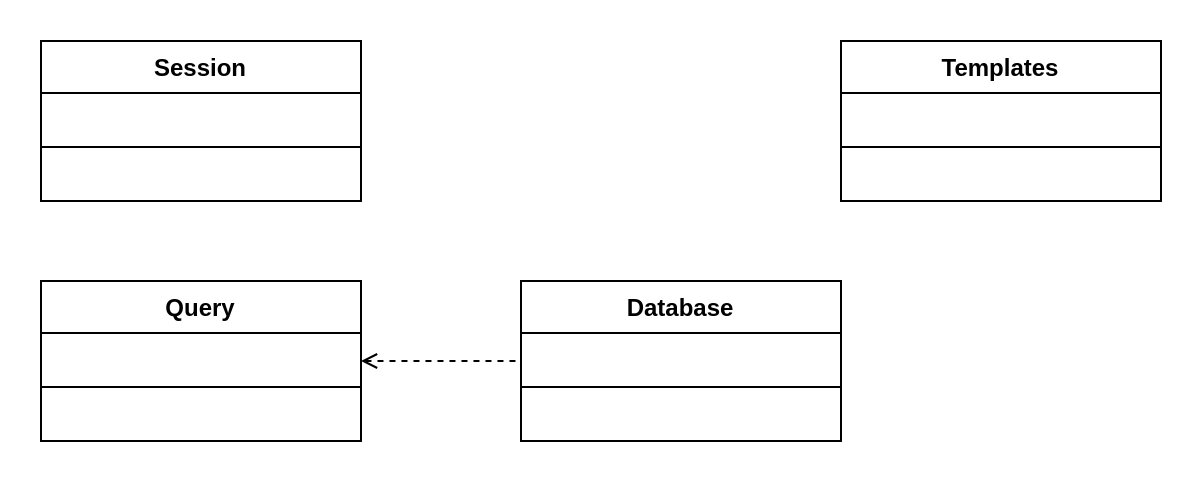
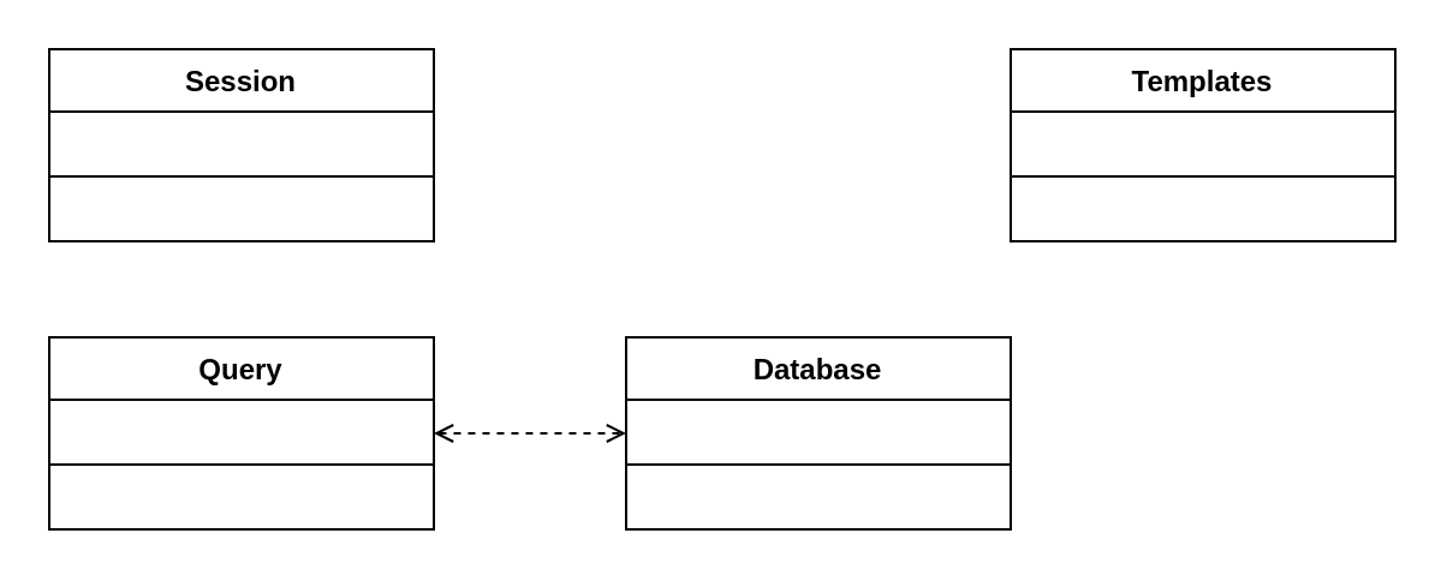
  <mxCell id="0" />
  <mxCell id="1" parent="0" />
  <mxCell id="2" value="Templates" style="swimlane;fontStyle=1;align=center;verticalAlign=top;childLayout=stackLayout;horizontal=1;startSize=26;horizontalStack=0;resizeParent=1;resizeParentMax=0;resizeLast=0;collapsible=1;marginBottom=0;" vertex="1" parent="1"><mxGeometry x="420" y="20" width="160" height="80" as="geometry" /></mxCell>
  <mxCell id="3" value="" style="line;strokeWidth=1;fillColor=none;align=left;verticalAlign=middle;spacingTop=-1;spacingLeft=3;spacingRight=3;rotatable=0;labelPosition=right;points=[];portConstraint=eastwest;" vertex="1" parent="2"><mxGeometry y="26" width="160" height="54" as="geometry" /></mxCell>
  <mxCell id="4" value="Query" style="swimlane;fontStyle=1;align=center;verticalAlign=top;childLayout=stackLayout;horizontal=1;startSize=26;horizontalStack=0;resizeParent=1;resizeParentMax=0;resizeLast=0;collapsible=1;marginBottom=0;" vertex="1" parent="1"><mxGeometry x="20" y="140" width="160" height="80" as="geometry" /></mxCell>
  <mxCell id="5" value="" style="line;strokeWidth=1;fillColor=none;align=left;verticalAlign=middle;spacingTop=-1;spacingLeft=3;spacingRight=3;rotatable=0;labelPosition=right;points=[];portConstraint=eastwest;" vertex="1" parent="4"><mxGeometry y="26" width="160" height="54" as="geometry" /></mxCell>
  <mxCell id="6" value="Database" style="swimlane;fontStyle=1;align=center;verticalAlign=top;childLayout=stackLayout;horizontal=1;startSize=26;horizontalStack=0;resizeParent=1;resizeParentMax=0;resizeLast=0;collapsible=1;marginBottom=0;" vertex="1" parent="1"><mxGeometry x="260" y="140" width="160" height="80" as="geometry" /></mxCell>
  <mxCell id="7" value="" style="line;strokeWidth=1;fillColor=none;align=left;verticalAlign=middle;spacingTop=-1;spacingLeft=3;spacingRight=3;rotatable=0;labelPosition=right;points=[];portConstraint=eastwest;" vertex="1" parent="6"><mxGeometry y="26" width="160" height="54" as="geometry" /></mxCell>
  <mxCell id="8" value="Session" style="swimlane;fontStyle=1;align=center;verticalAlign=top;childLayout=stackLayout;horizontal=1;startSize=26;horizontalStack=0;resizeParent=1;resizeParentMax=0;resizeLast=0;collapsible=1;marginBottom=0;" vertex="1" parent="1"><mxGeometry x="20" y="20" width="160" height="80" as="geometry" /></mxCell>
  <mxCell id="9" value="" style="line;strokeWidth=1;fillColor=none;align=left;verticalAlign=middle;spacingTop=-1;spacingLeft=3;spacingRight=3;rotatable=0;labelPosition=right;points=[];portConstraint=eastwest;" vertex="1" parent="8"><mxGeometry y="26" width="160" height="54" as="geometry" /></mxCell>
- <mxCell id="10" value="" style="endArrow=none;dashed=1;html=1;rounded=0;entryX=0;entryY=0.5;entryDx=0;entryDy=0;exitX=1;exitY=0.5;exitDx=0;exitDy=0;startArrow=open;startFill=0;" edge="1" parent="1" source="4" target="6"><mxGeometry width="50" height="50" relative="1" as="geometry"><mxPoint x="390" y="190" as="sourcePoint" /><mxPoint x="470" y="110" as="targetPoint" /><Array as="points" /></mxGeometry></mxCell>
+ <mxCell id="10" value="" style="endArrow=open;dashed=1;html=1;rounded=0;entryX=0;entryY=0.5;entryDx=0;entryDy=0;exitX=1;exitY=0.5;exitDx=0;exitDy=0;startArrow=open;startFill=0;" edge="1" parent="1" source="4" target="6"><mxGeometry width="50" height="50" relative="1" as="geometry"><mxPoint x="390" y="190" as="sourcePoint" /><mxPoint x="470" y="110" as="targetPoint" /><Array as="points" /></mxGeometry></mxCell>
